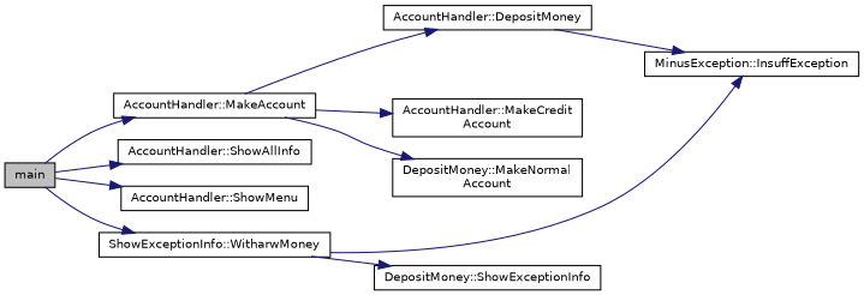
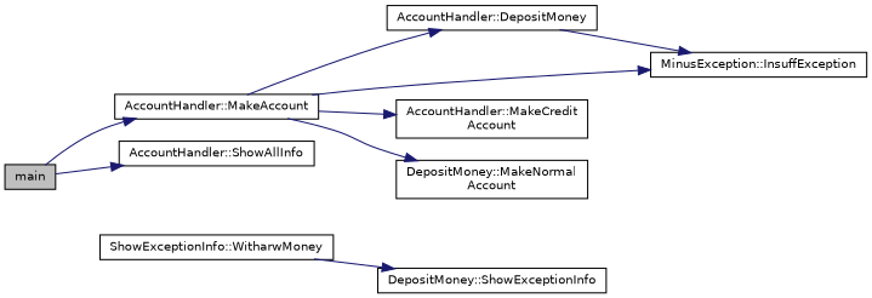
  digraph {
    rankdir=LR
    node [color=black fillcolor=white fontname=Helvetica fontsize=10 shape=record style=filled]
    edge [color=midnightblue fontname=Helvetica fontsize=10 labelfontname=Helvetica labelfontsize=10 style=solid]
    n1 [fillcolor=grey75 fontcolor=black height=0.2 label=main width=0.4]
    n2 [height=0.2 label="AccountHandler::MakeAccount" width=0.4]
    n3 [height=0.2 label="AccountHandler::ShowAllInfo" width=0.4]
-   n4 [height=0.2 label="AccountHandler::ShowMenu" width=0.4]
    n5 [height=0.2 label="ShowExceptionInfo::WitharwMoney" width=0.4]
    n6 [height=0.2 label="AccountHandler::DepositMoney" width=0.4]
    n7 [height=0.2 label="MinusException::InsuffException" width=0.4]
    n8 [height=0.2 label="AccountHandler::MakeCredit\lAccount" width=0.4]
    n9 [height=0.2 label="DepositMoney::MakeNormal\lAccount" width=0.4]
    n10 [height=0.2 label="DepositMoney::ShowExceptionInfo" width=0.4]
    n1 -> n2
    n1 -> n3
-   n1 -> n4
-   n1 -> n5
    n2 -> n6
    n2 -> n8
    n2 -> n9
-   n5 -> n7
+   n2 -> n7
    n5 -> n10
    n6 -> n7
  }
